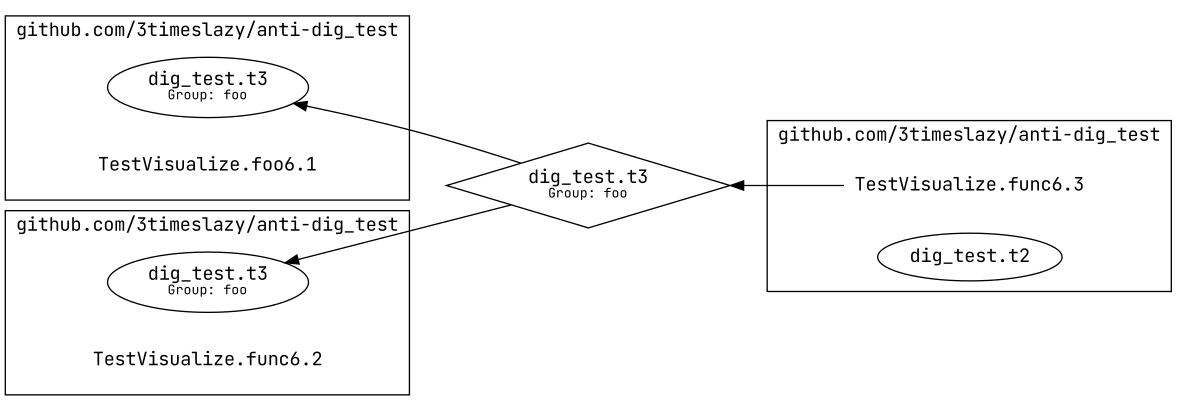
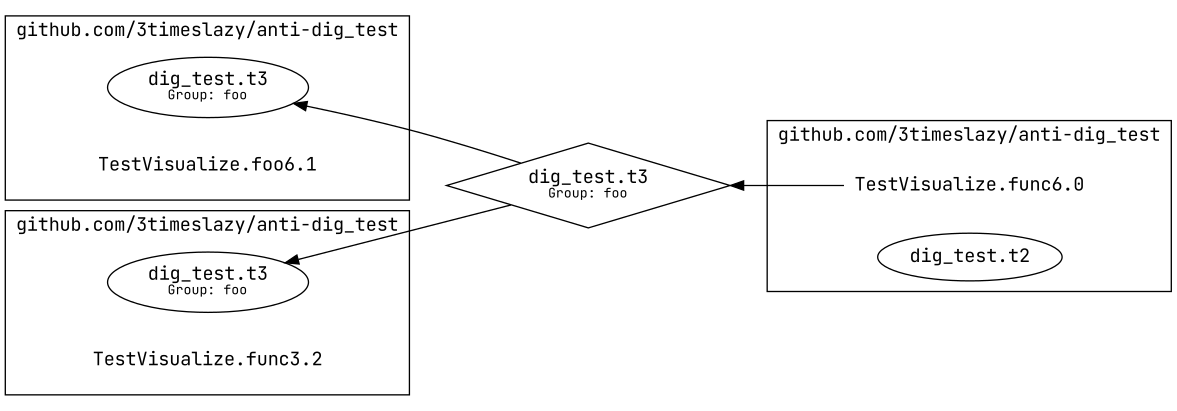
  digraph {
    compound=true
    fontname="JetBrains Mono"
    rankdir=RL
    node [fontname="JetBrains Mono"]
    edge [fontname="JetBrains Mono"]
    n1 [label=<dig_test.t3<BR /><FONT POINT-SIZE="10">Group: foo</FONT>>]
    n2 [label="TestVisualize.foo6.1" shape=plaintext]
    n3 [label=<dig_test.t3<BR /><FONT POINT-SIZE="10">Group: foo</FONT>>]
-   n4 [label="TestVisualize.func6.2" shape=plaintext]
-   n5 [label="TestVisualize.func6.3" shape=plaintext]
+   n4 [label="TestVisualize.func3.2" shape=plaintext]
+   n5 [label="TestVisualize.func6.0" shape=plaintext]
    n6 [label="dig_test.t2"]
    n7 [label=<dig_test.t3<BR /><FONT POINT-SIZE="10">Group: foo</FONT>> shape=diamond]
    subgraph cluster_1 {
      label="github.com/3timeslazy/anti-dig_test"
      n1
      n2
    }
    subgraph cluster_2 {
      label="github.com/3timeslazy/anti-dig_test"
      n3
      n4
    }
    subgraph cluster_3 {
      label="github.com/3timeslazy/anti-dig_test"
      n5
      n6
    }
    n5 -> n7
    n7 -> n1
    n7 -> n3
  }
